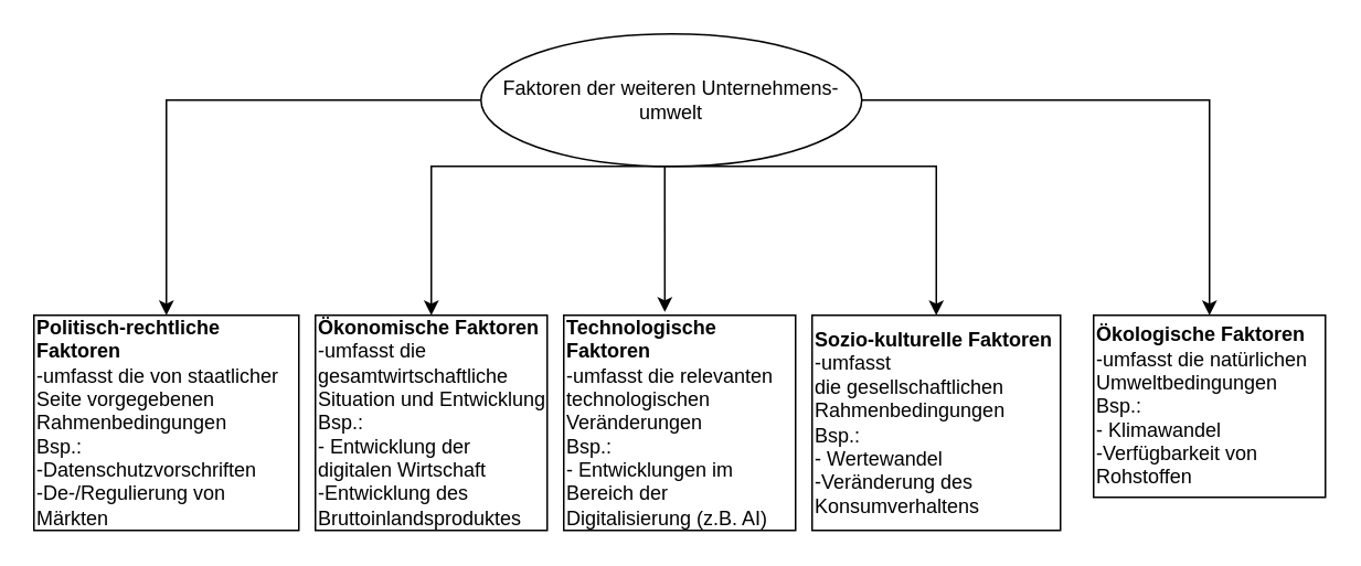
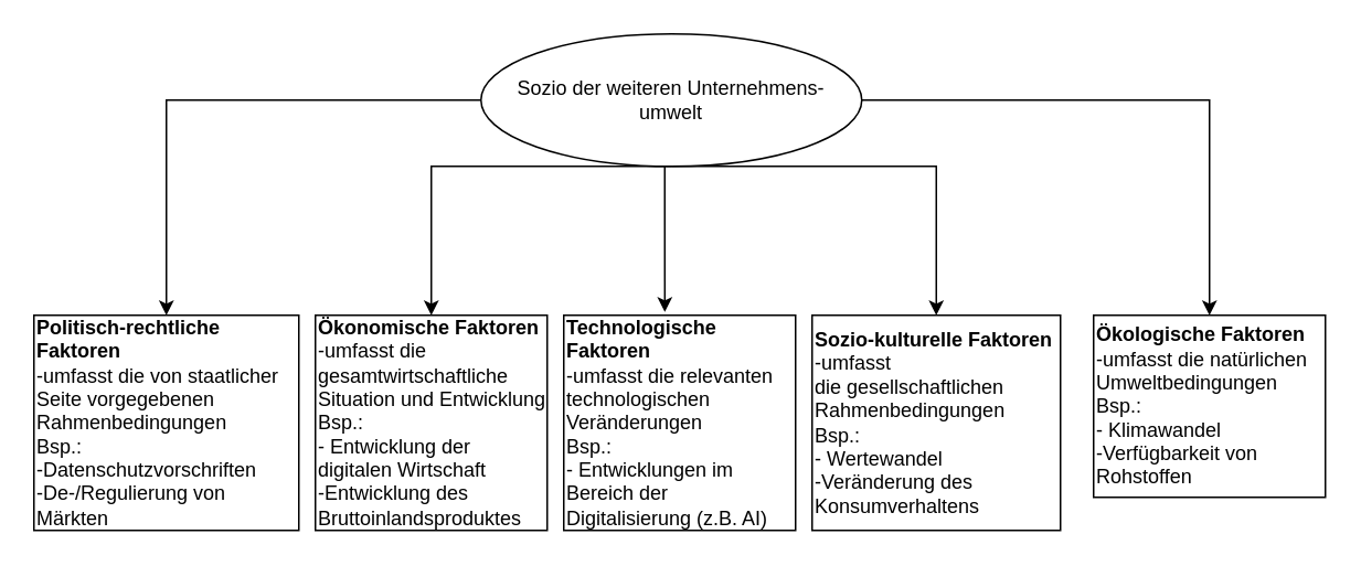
  <mxCell id="0" />
  <mxCell id="1" parent="0" />
  <mxCell id="2" style="edgeStyle=orthogonalEdgeStyle;rounded=0;orthogonalLoop=1;jettySize=auto;html=1;" edge="1" parent="1" source="7" target="8"><mxGeometry relative="1" as="geometry" /></mxCell>
  <mxCell id="3" style="edgeStyle=orthogonalEdgeStyle;rounded=0;orthogonalLoop=1;jettySize=auto;html=1;" edge="1" parent="1" source="7" target="9"><mxGeometry relative="1" as="geometry"><Array as="points"><mxPoint x="260" y="100" /></Array></mxGeometry></mxCell>
  <mxCell id="4" style="edgeStyle=orthogonalEdgeStyle;rounded=0;orthogonalLoop=1;jettySize=auto;html=1;entryX=0.436;entryY=-0.015;entryDx=0;entryDy=0;entryPerimeter=0;" edge="1" parent="1" source="7" target="10"><mxGeometry relative="1" as="geometry"><Array as="points"><mxPoint x="401" y="130" /><mxPoint x="401" y="130" /></Array></mxGeometry></mxCell>
  <mxCell id="5" style="edgeStyle=orthogonalEdgeStyle;rounded=0;orthogonalLoop=1;jettySize=auto;html=1;" edge="1" parent="1" source="7" target="11"><mxGeometry relative="1" as="geometry"><Array as="points"><mxPoint x="565" y="100" /></Array></mxGeometry></mxCell>
  <mxCell id="6" style="edgeStyle=orthogonalEdgeStyle;rounded=0;orthogonalLoop=1;jettySize=auto;html=1;entryX=0.5;entryY=0;entryDx=0;entryDy=0;" edge="1" parent="1" source="7" target="12"><mxGeometry relative="1" as="geometry" /></mxCell>
- <mxCell id="7" value="Faktoren der weiteren Unternehmens-&lt;br&gt;umwelt" style="ellipse;whiteSpace=wrap;html=1;" vertex="1" parent="1"><mxGeometry x="290" y="20" width="230" height="80" as="geometry" /></mxCell>
+ <mxCell id="7" value="Sozio der weiteren Unternehmens-&lt;br&gt;umwelt" style="ellipse;whiteSpace=wrap;html=1;" vertex="1" parent="1"><mxGeometry x="290" y="20" width="230" height="80" as="geometry" /></mxCell>
  <mxCell id="8" value="&lt;div&gt;&lt;span&gt;&lt;b&gt;Politisch-rechtliche Faktoren&lt;/b&gt;&lt;/span&gt;&lt;/div&gt;-&lt;span&gt;umfasst die von staatlicher Seite&amp;nbsp;&lt;/span&gt;&lt;span&gt;vorgegebenen Rahmenbedingungen&lt;br&gt;&lt;/span&gt;&lt;span&gt;Bsp.:&lt;br&gt;-Datenschutzvorschriften&lt;br&gt;-De-/Regulierung von Märkten&lt;br&gt;&lt;/span&gt;" style="rounded=0;whiteSpace=wrap;html=1;align=left;" vertex="1" parent="1"><mxGeometry x="20" y="190" width="160" height="130" as="geometry" /></mxCell>
  <mxCell id="9" value="&lt;div&gt;&lt;b&gt;Ökonomische Faktoren&lt;/b&gt;&lt;br&gt;&lt;/div&gt;-&lt;span&gt;umfasst&amp;nbsp;&lt;/span&gt;&lt;span&gt;&lt;/span&gt;&lt;span&gt;die gesamtwirtschaftliche&lt;/span&gt;&lt;span&gt;&lt;div&gt;Situation und Entwicklung&lt;/div&gt;&lt;/span&gt;&lt;span&gt;Bsp.:&lt;br&gt;-&amp;nbsp;Entwicklung der digitalen Wirtschaft&lt;br&gt;-Entwicklung des Bruttoinlandsproduktes&lt;br&gt;&lt;/span&gt;" style="rounded=0;whiteSpace=wrap;html=1;align=left;" vertex="1" parent="1"><mxGeometry x="190" y="190" width="140" height="130" as="geometry" /></mxCell>
  <mxCell id="10" value="&lt;div&gt;&lt;b&gt;Technologische Faktoren&lt;/b&gt;&lt;br&gt;&lt;/div&gt;-&lt;span&gt;umfasst die relevanten technologischen&lt;/span&gt;&lt;span&gt;&lt;div&gt;Veränderungen&lt;/div&gt;Bsp.:&lt;br&gt;- Entwicklungen im Bereich der Digitalisierung (z.B. AI)&lt;br&gt;&lt;/span&gt;" style="rounded=0;whiteSpace=wrap;html=1;align=left;" vertex="1" parent="1"><mxGeometry x="340" y="190" width="140" height="130" as="geometry" /></mxCell>
  <mxCell id="11" value="&lt;div&gt;&lt;b&gt;Sozio-kulturelle Faktoren&lt;/b&gt;&lt;br&gt;&lt;/div&gt;-&lt;span&gt;umfasst die&amp;nbsp;&lt;/span&gt;&lt;span&gt;gesellschaftlichen Rahmen&lt;/span&gt;&lt;span&gt;bedingungen&lt;/span&gt;&lt;span&gt;&lt;br&gt;&lt;/span&gt;&lt;span&gt;Bsp.:&lt;br&gt;- Wertewandel&lt;br&gt;-Veränderung des Konsumverhaltens&lt;br&gt;&lt;/span&gt;" style="rounded=0;whiteSpace=wrap;html=1;align=left;" vertex="1" parent="1"><mxGeometry x="490" y="190" width="150" height="130" as="geometry" /></mxCell>
  <mxCell id="12" value="&lt;div&gt;&lt;b&gt;Ökologische Faktoren&lt;/b&gt;&lt;br&gt;&lt;/div&gt;-&lt;span&gt;&lt;/span&gt;&lt;span&gt;umfasst die natürlichen Umwelt&lt;/span&gt;&lt;span&gt;bedingungen&lt;/span&gt;&lt;span&gt;&lt;br&gt;&lt;/span&gt;&lt;span&gt;Bsp.:&lt;br&gt;- Klimawandel&lt;br&gt;-Verfügbarkeit von Rohstoffen&lt;br&gt;&lt;/span&gt;" style="rounded=0;whiteSpace=wrap;html=1;align=left;" vertex="1" parent="1"><mxGeometry x="660" y="190" width="140" height="110" as="geometry" /></mxCell>
